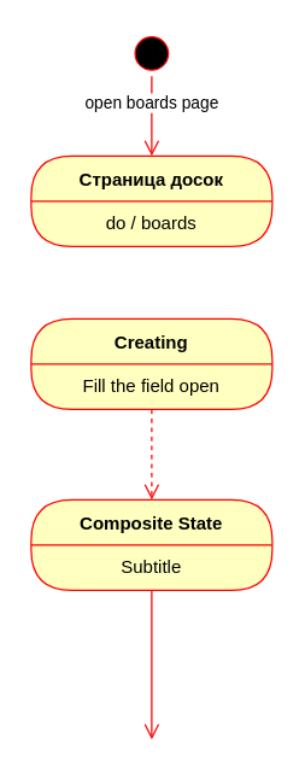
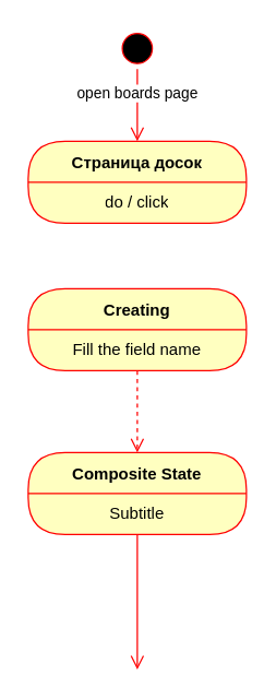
  <mxCell id="0" />
  <mxCell id="1" parent="0" />
  <mxCell id="2" value="Страница досок" style="swimlane;fontStyle=1;align=center;verticalAlign=middle;childLayout=stackLayout;horizontal=1;startSize=30;horizontalStack=0;resizeParent=0;resizeLast=1;container=0;fontColor=#000000;collapsible=0;rounded=1;arcSize=30;strokeColor=#ff0000;fillColor=#ffffc0;swimlaneFillColor=#ffffc0;dropTarget=0;" vertex="1" parent="1"><mxGeometry x="20" y="103" width="160" height="60" as="geometry" /></mxCell>
- <mxCell id="3" value="do / boards" style="text;html=1;strokeColor=none;fillColor=none;align=center;verticalAlign=middle;spacingLeft=4;spacingRight=4;whiteSpace=wrap;overflow=hidden;rotatable=0;fontColor=#000000;" vertex="1" parent="2"><mxGeometry y="30" width="160" height="30" as="geometry" /></mxCell>
+ <mxCell id="3" value="do / click" style="text;html=1;strokeColor=none;fillColor=none;align=center;verticalAlign=middle;spacingLeft=4;spacingRight=4;whiteSpace=wrap;overflow=hidden;rotatable=0;fontColor=#000000;" vertex="1" parent="2"><mxGeometry y="30" width="160" height="30" as="geometry" /></mxCell>
  <mxCell id="4" value="" style="ellipse;html=1;shape=startState;fillColor=#000000;strokeColor=#ff0000;" vertex="1" parent="1"><mxGeometry x="85" y="20" width="30" height="30" as="geometry" /></mxCell>
  <mxCell id="5" value="open boards page" style="edgeStyle=orthogonalEdgeStyle;html=1;verticalAlign=bottom;endArrow=open;endSize=8;strokeColor=#ff0000;rounded=0;" edge="1" source="4" parent="1" target="2"><mxGeometry relative="1" as="geometry"><mxPoint x="100" y="110" as="targetPoint" /></mxGeometry></mxCell>
  <mxCell id="6" value="Creating" style="swimlane;fontStyle=1;align=center;verticalAlign=middle;childLayout=stackLayout;horizontal=1;startSize=30;horizontalStack=0;resizeParent=0;resizeLast=1;container=0;fontColor=#000000;collapsible=0;rounded=1;arcSize=30;strokeColor=#ff0000;fillColor=#ffffc0;swimlaneFillColor=#ffffc0;dropTarget=0;" vertex="1" parent="1"><mxGeometry x="20" y="211" width="160" height="60" as="geometry" /></mxCell>
- <mxCell id="7" value="Fill the field open" style="text;html=1;strokeColor=none;fillColor=none;align=center;verticalAlign=middle;spacingLeft=4;spacingRight=4;whiteSpace=wrap;overflow=hidden;rotatable=0;fontColor=#000000;" vertex="1" parent="6"><mxGeometry y="30" width="160" height="30" as="geometry" /></mxCell>
+ <mxCell id="7" value="Fill the field name" style="text;html=1;strokeColor=none;fillColor=none;align=center;verticalAlign=middle;spacingLeft=4;spacingRight=4;whiteSpace=wrap;overflow=hidden;rotatable=0;fontColor=#000000;" vertex="1" parent="6"><mxGeometry y="30" width="160" height="30" as="geometry" /></mxCell>
  <mxCell id="8" value="" style="edgeStyle=orthogonalEdgeStyle;html=1;verticalAlign=bottom;endArrow=open;endSize=8;strokeColor=#ff0000;rounded=0;dashed=1;" edge="1" source="6" parent="1" target="9"><mxGeometry relative="1" as="geometry"><mxPoint x="100" y="360" as="targetPoint" /></mxGeometry></mxCell>
  <mxCell id="9" value="Composite State" style="swimlane;fontStyle=1;align=center;verticalAlign=middle;childLayout=stackLayout;horizontal=1;startSize=30;horizontalStack=0;resizeParent=0;resizeLast=1;container=0;fontColor=#000000;collapsible=0;rounded=1;arcSize=30;strokeColor=#ff0000;fillColor=#ffffc0;swimlaneFillColor=#ffffc0;dropTarget=0;" vertex="1" parent="1"><mxGeometry x="20" y="331" width="160" height="60" as="geometry" /></mxCell>
  <mxCell id="10" value="Subtitle" style="text;html=1;strokeColor=none;fillColor=none;align=center;verticalAlign=middle;spacingLeft=4;spacingRight=4;whiteSpace=wrap;overflow=hidden;rotatable=0;fontColor=#000000;" vertex="1" parent="9"><mxGeometry y="30" width="160" height="30" as="geometry" /></mxCell>
  <mxCell id="11" value="" style="edgeStyle=orthogonalEdgeStyle;html=1;verticalAlign=bottom;endArrow=open;endSize=8;strokeColor=#ff0000;rounded=0;" edge="1" source="9" parent="1"><mxGeometry relative="1" as="geometry"><mxPoint x="100" y="490" as="targetPoint" /></mxGeometry></mxCell>
